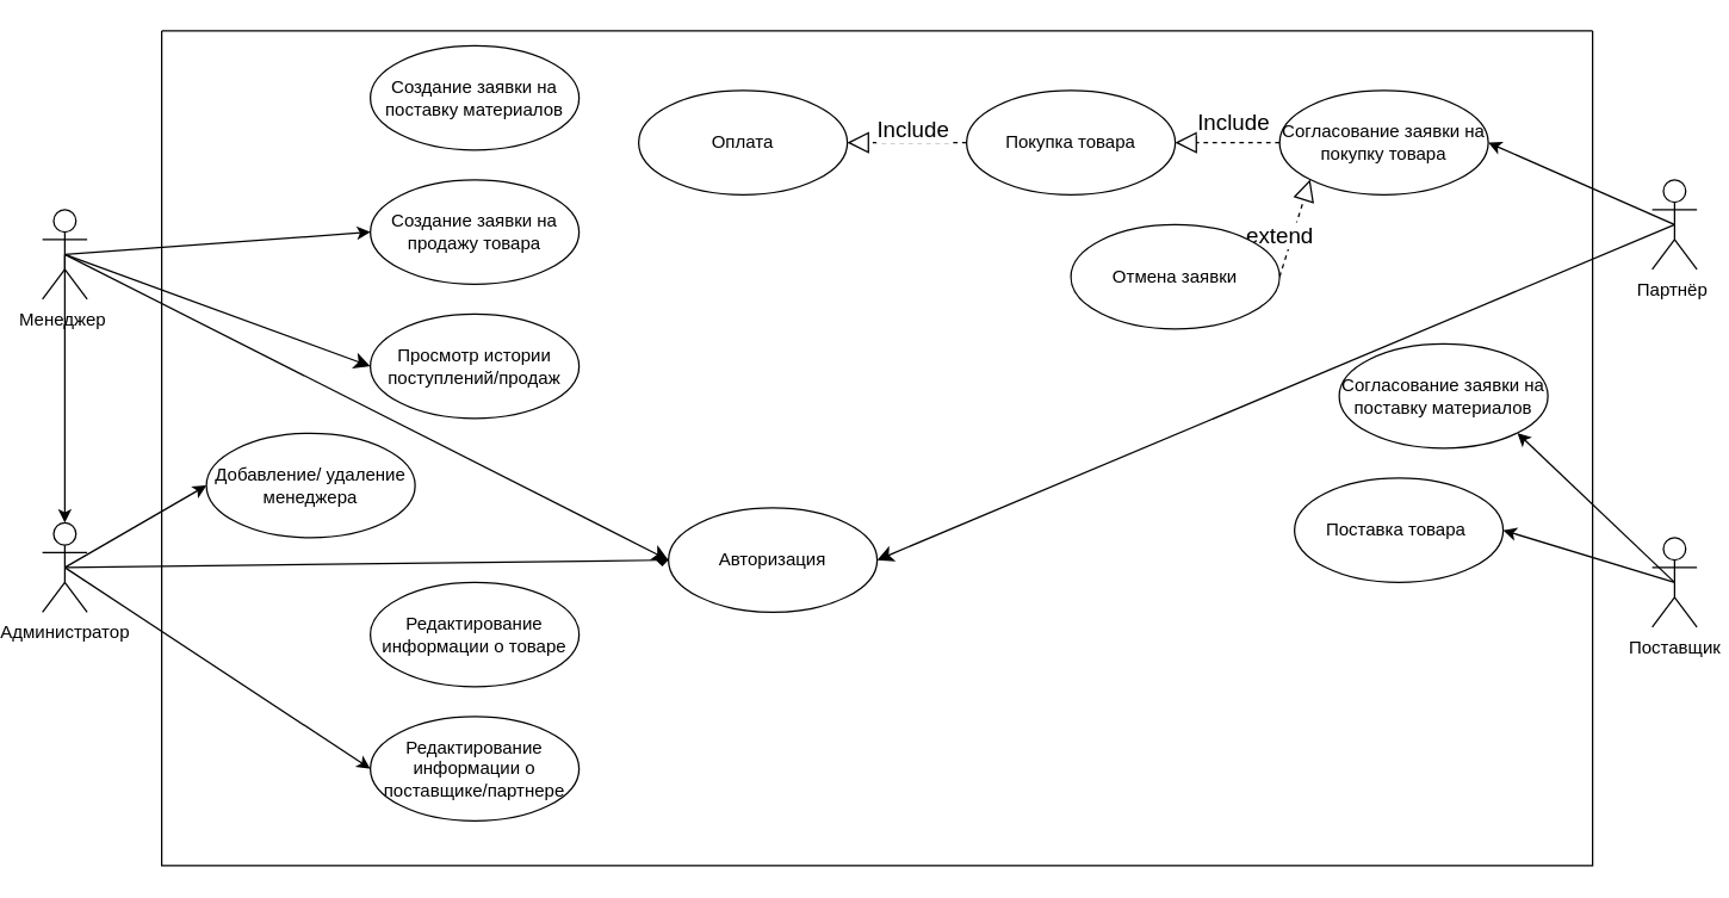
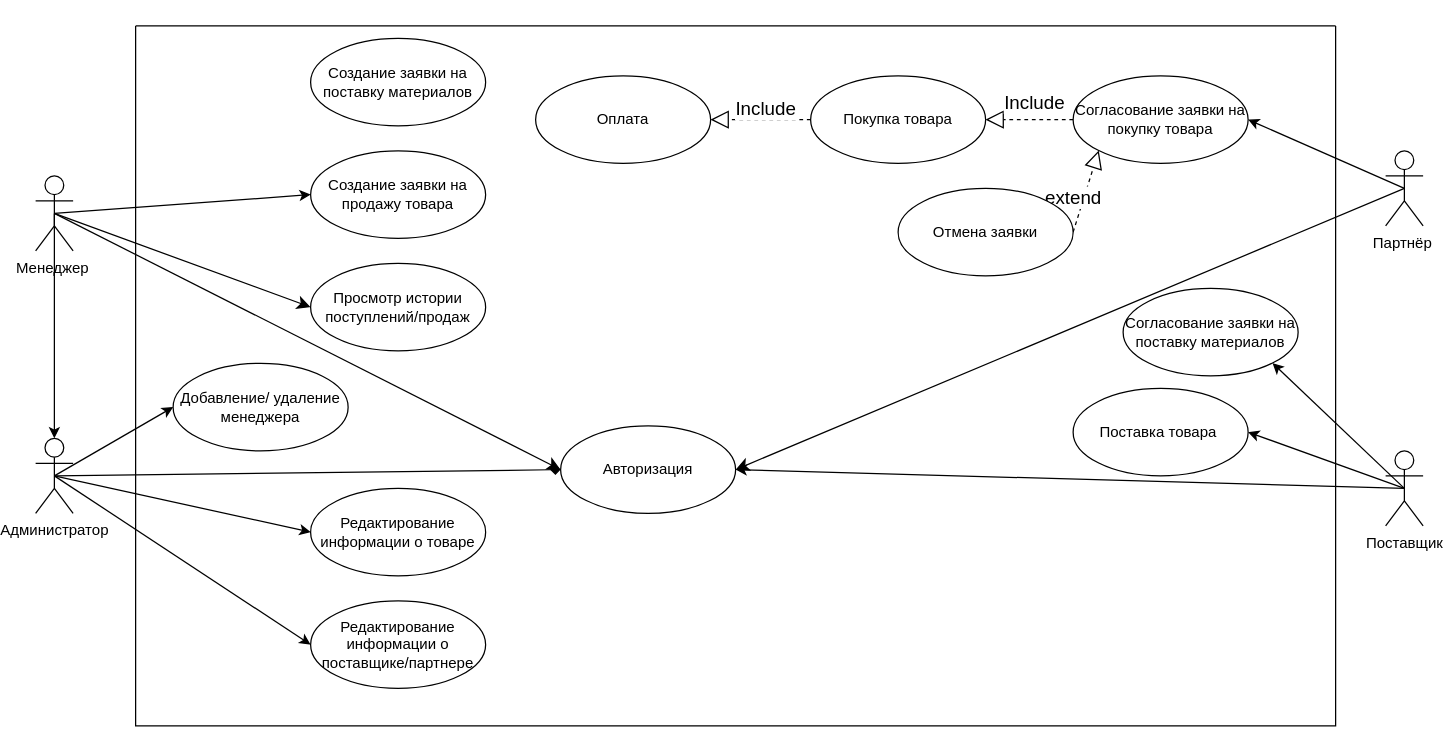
  <mxCell id="0" />
  <mxCell id="1" parent="0" />
- <mxCell id="2" value="Поставка товара&amp;nbsp;" style="ellipse;whiteSpace=wrap;html=1;" parent="1" vertex="1"><mxGeometry x="860" y="320" width="140" height="70" as="geometry" /></mxCell>
+ <mxCell id="2" value="Поставка товара&amp;nbsp;" style="ellipse;whiteSpace=wrap;html=1;" parent="1" vertex="1"><mxGeometry x="850" y="310" width="140" height="70" as="geometry" /></mxCell>
  <mxCell id="3" value="" style="endArrow=classic;html=1;rounded=0;exitX=0.5;exitY=0.5;exitDx=0;exitDy=0;exitPerimeter=0;entryX=1;entryY=0.5;entryDx=0;entryDy=0;" parent="1" source="37" target="2" edge="1"><mxGeometry width="50" height="50" relative="1" as="geometry"><mxPoint x="-130" y="620" as="sourcePoint" /><mxPoint x="1000" y="330" as="targetPoint" /></mxGeometry></mxCell>
  <mxCell id="4" value="Согласование заявки на поставку материалов" style="ellipse;whiteSpace=wrap;html=1;" parent="1" vertex="1"><mxGeometry x="890" y="230" width="140" height="70" as="geometry" /></mxCell>
  <mxCell id="5" value="" style="endArrow=classic;html=1;rounded=0;exitX=0.5;exitY=0.5;exitDx=0;exitDy=0;exitPerimeter=0;entryX=1;entryY=1;entryDx=0;entryDy=0;" parent="1" source="37" target="4" edge="1"><mxGeometry width="50" height="50" relative="1" as="geometry"><mxPoint x="-90" y="610" as="sourcePoint" /><mxPoint x="1040" y="290" as="targetPoint" /></mxGeometry></mxCell>
+ <mxCell id="6" value="" style="endArrow=classic;html=1;rounded=0;entryX=1;entryY=0.5;entryDx=0;entryDy=0;exitX=0.5;exitY=0.5;exitDx=0;exitDy=0;exitPerimeter=0;" parent="1" source="37" target="23" edge="1"><mxGeometry width="50" height="50" relative="1" as="geometry"><mxPoint x="-270" y="795" as="sourcePoint" /><mxPoint x="-175" y="680" as="targetPoint" /></mxGeometry></mxCell>
  <mxCell id="7" style="edgeStyle=none;curved=1;rounded=0;orthogonalLoop=1;jettySize=auto;html=1;exitX=0.5;exitY=0.5;exitDx=0;exitDy=0;exitPerimeter=0;entryX=0;entryY=0.5;entryDx=0;entryDy=0;fontSize=12;startSize=8;endSize=8;" parent="1" source="8" target="13" edge="1"><mxGeometry relative="1" as="geometry" /></mxCell>
  <mxCell id="8" value="Менеджер&amp;nbsp;" style="shape=umlActor;verticalLabelPosition=bottom;verticalAlign=top;html=1;gradientColor=none;" parent="1" vertex="1"><mxGeometry x="20" y="140" width="30" height="60" as="geometry" /></mxCell>
  <mxCell id="9" value="Создание заявки на поставку материалов" style="ellipse;whiteSpace=wrap;html=1;" parent="1" vertex="1"><mxGeometry x="240" y="30" width="140" height="70" as="geometry" /></mxCell>
  <mxCell id="10" value="" style="endArrow=classic;html=1;rounded=0;exitX=0.5;exitY=0.5;exitDx=0;exitDy=0;exitPerimeter=0;" parent="1" source="8" target="32" edge="1"><mxGeometry width="50" height="50" relative="1" as="geometry"><mxPoint x="60" y="140" as="sourcePoint" /><mxPoint x="110" y="90" as="targetPoint" /></mxGeometry></mxCell>
  <mxCell id="11" value="Создание заявки на продажу товара" style="ellipse;whiteSpace=wrap;html=1;" parent="1" vertex="1"><mxGeometry x="240" y="120" width="140" height="70" as="geometry" /></mxCell>
  <mxCell id="12" value="" style="endArrow=classic;html=1;rounded=0;entryX=0;entryY=0.5;entryDx=0;entryDy=0;exitX=0.5;exitY=0.5;exitDx=0;exitDy=0;exitPerimeter=0;" parent="1" target="11" edge="1" source="8"><mxGeometry width="50" height="50" relative="1" as="geometry"><mxPoint x="25" y="110" as="sourcePoint" /><mxPoint x="100" y="130" as="targetPoint" /></mxGeometry></mxCell>
  <mxCell id="13" value="Просмотр истории поступлений/продаж" style="ellipse;whiteSpace=wrap;html=1;" parent="1" vertex="1"><mxGeometry x="240" y="210" width="140" height="70" as="geometry" /></mxCell>
  <mxCell id="14" style="edgeStyle=none;curved=1;rounded=0;orthogonalLoop=1;jettySize=auto;html=1;exitX=0.5;exitY=0.5;exitDx=0;exitDy=0;exitPerimeter=0;entryX=1;entryY=0.5;entryDx=0;entryDy=0;fontSize=12;startSize=8;endSize=8;" parent="1" source="38" target="23" edge="1"><mxGeometry relative="1" as="geometry" /></mxCell>
  <mxCell id="15" value="Согласование заявки на покупку товара" style="ellipse;whiteSpace=wrap;html=1;" parent="1" vertex="1"><mxGeometry x="850" y="60" width="140" height="70" as="geometry" /></mxCell>
  <mxCell id="16" value="" style="endArrow=classic;html=1;rounded=0;entryX=1;entryY=0.5;entryDx=0;entryDy=0;exitX=0.5;exitY=0.5;exitDx=0;exitDy=0;exitPerimeter=0;" parent="1" source="38" target="15" edge="1"><mxGeometry width="50" height="50" relative="1" as="geometry"><mxPoint x="1075" y="150" as="sourcePoint" /><mxPoint x="990" y="195" as="targetPoint" /></mxGeometry></mxCell>
  <mxCell id="17" value="Покупка товара" style="ellipse;whiteSpace=wrap;html=1;" parent="1" vertex="1"><mxGeometry x="640" y="60" width="140" height="70" as="geometry" /></mxCell>
  <mxCell id="18" value="" style="endArrow=block;dashed=1;endFill=0;endSize=12;html=1;rounded=0;entryX=1;entryY=0.5;entryDx=0;entryDy=0;exitX=0;exitY=0.5;exitDx=0;exitDy=0;" parent="1" source="15" target="17" edge="1"><mxGeometry width="160" relative="1" as="geometry"><mxPoint x="840" y="-70" as="sourcePoint" /><mxPoint x="910" y="70" as="targetPoint" /></mxGeometry></mxCell>
  <mxCell id="19" value="Include" style="edgeLabel;html=1;align=center;verticalAlign=middle;resizable=0;points=[];fontSize=15;" parent="18" vertex="1" connectable="0"><mxGeometry x="0.133" y="4" relative="1" as="geometry"><mxPoint x="8" y="-19" as="offset" /></mxGeometry></mxCell>
  <mxCell id="20" value="" style="endArrow=block;dashed=1;endFill=0;endSize=12;html=1;rounded=0;exitX=0;exitY=0.5;exitDx=0;exitDy=0;entryX=1;entryY=0.5;entryDx=0;entryDy=0;" parent="1" source="17" target="22" edge="1"><mxGeometry width="160" relative="1" as="geometry"><mxPoint x="560" y="-30" as="sourcePoint" /><mxPoint x="440" y="-60" as="targetPoint" /></mxGeometry></mxCell>
  <mxCell id="21" value="Include" style="edgeLabel;html=1;align=center;verticalAlign=middle;resizable=0;points=[];fontSize=15;" parent="20" vertex="1" connectable="0"><mxGeometry x="0.133" y="4" relative="1" as="geometry"><mxPoint x="8" y="-14" as="offset" /></mxGeometry></mxCell>
  <mxCell id="22" value="Оплата" style="ellipse;whiteSpace=wrap;html=1;" parent="1" vertex="1"><mxGeometry x="420" y="60" width="140" height="70" as="geometry" /></mxCell>
  <mxCell id="23" value="Авторизация" style="ellipse;whiteSpace=wrap;html=1;" parent="1" vertex="1"><mxGeometry x="440" y="340" width="140" height="70" as="geometry" /></mxCell>
  <mxCell id="24" style="edgeStyle=none;curved=1;rounded=0;orthogonalLoop=1;jettySize=auto;html=1;exitX=0.5;exitY=0.5;exitDx=0;exitDy=0;exitPerimeter=0;fontSize=12;startSize=8;endSize=8;entryX=0;entryY=0.5;entryDx=0;entryDy=0;" parent="1" source="8" target="23" edge="1"><mxGeometry relative="1" as="geometry"><mxPoint x="207" y="380" as="targetPoint" /></mxGeometry></mxCell>
  <mxCell id="25" value="" style="endArrow=block;dashed=1;endFill=0;endSize=12;html=1;rounded=0;exitX=1;exitY=0.5;exitDx=0;exitDy=0;entryX=0;entryY=1;entryDx=0;entryDy=0;" parent="1" source="27" edge="1" target="15"><mxGeometry width="160" relative="1" as="geometry"><mxPoint x="540" y="200" as="sourcePoint" /><mxPoint x="640" y="120" as="targetPoint" /></mxGeometry></mxCell>
  <mxCell id="26" value="extend" style="edgeLabel;html=1;align=center;verticalAlign=middle;resizable=0;points=[];fontSize=15;" parent="25" vertex="1" connectable="0"><mxGeometry x="0.133" y="4" relative="1" as="geometry"><mxPoint x="-8" y="10" as="offset" /></mxGeometry></mxCell>
  <mxCell id="27" value="Отмена заявки" style="ellipse;whiteSpace=wrap;html=1;" parent="1" vertex="1"><mxGeometry x="710" y="150" width="140" height="70" as="geometry" /></mxCell>
  <mxCell id="28" style="edgeStyle=none;rounded=0;orthogonalLoop=1;jettySize=auto;html=1;exitX=0.5;exitY=0.5;exitDx=0;exitDy=0;exitPerimeter=0;entryX=0;entryY=0.5;entryDx=0;entryDy=0;endArrow=diamond;" edge="1" parent="1" source="32" target="23"><mxGeometry relative="1" as="geometry" /></mxCell>
+ <mxCell id="29" style="edgeStyle=none;rounded=0;orthogonalLoop=1;jettySize=auto;html=1;exitX=0.5;exitY=0.5;exitDx=0;exitDy=0;exitPerimeter=0;entryX=0;entryY=0.5;entryDx=0;entryDy=0;" edge="1" parent="1" source="32" target="35"><mxGeometry relative="1" as="geometry" /></mxCell>
  <mxCell id="30" style="edgeStyle=none;rounded=0;orthogonalLoop=1;jettySize=auto;html=1;exitX=0.5;exitY=0.5;exitDx=0;exitDy=0;exitPerimeter=0;entryX=0;entryY=0.5;entryDx=0;entryDy=0;" edge="1" parent="1" source="32" target="33"><mxGeometry relative="1" as="geometry" /></mxCell>
  <mxCell id="31" style="edgeStyle=none;rounded=0;orthogonalLoop=1;jettySize=auto;html=1;exitX=0.5;exitY=0.5;exitDx=0;exitDy=0;exitPerimeter=0;entryX=0;entryY=0.5;entryDx=0;entryDy=0;" edge="1" parent="1" source="32" target="34"><mxGeometry relative="1" as="geometry" /></mxCell>
  <mxCell id="32" value="Администратор" style="shape=umlActor;verticalLabelPosition=bottom;verticalAlign=top;html=1;" vertex="1" parent="1"><mxGeometry x="20" y="350" width="30" height="60" as="geometry" /></mxCell>
  <mxCell id="33" value="Редактирование информации о поставщике/партнере" style="ellipse;whiteSpace=wrap;html=1;" vertex="1" parent="1"><mxGeometry x="240" y="480" width="140" height="70" as="geometry" /></mxCell>
  <mxCell id="34" value="Добавление/ удаление менеджера" style="ellipse;whiteSpace=wrap;html=1;" vertex="1" parent="1"><mxGeometry x="130" y="290" width="140" height="70" as="geometry" /></mxCell>
  <mxCell id="35" value="Редактирование информации о товаре" style="ellipse;whiteSpace=wrap;html=1;" vertex="1" parent="1"><mxGeometry x="240" y="390" width="140" height="70" as="geometry" /></mxCell>
  <mxCell id="36" value="" style="swimlane;startSize=0;" vertex="1" parent="1"><mxGeometry x="100" y="20" width="960" height="560" as="geometry" /></mxCell>
  <mxCell id="37" value="Поставщик" style="shape=umlActor;verticalLabelPosition=bottom;verticalAlign=top;html=1;" parent="36" vertex="1"><mxGeometry x="1000" y="340" width="30" height="60" as="geometry" /></mxCell>
  <mxCell id="38" value="Партнёр&lt;span style=&quot;background-color: transparent; color: light-dark(rgb(0, 0, 0), rgb(255, 255, 255));&quot;&gt;&amp;nbsp;&lt;/span&gt;" style="shape=umlActor;verticalLabelPosition=bottom;verticalAlign=top;html=1;" parent="36" vertex="1"><mxGeometry x="1000" y="100" width="30" height="60" as="geometry" /></mxCell>
